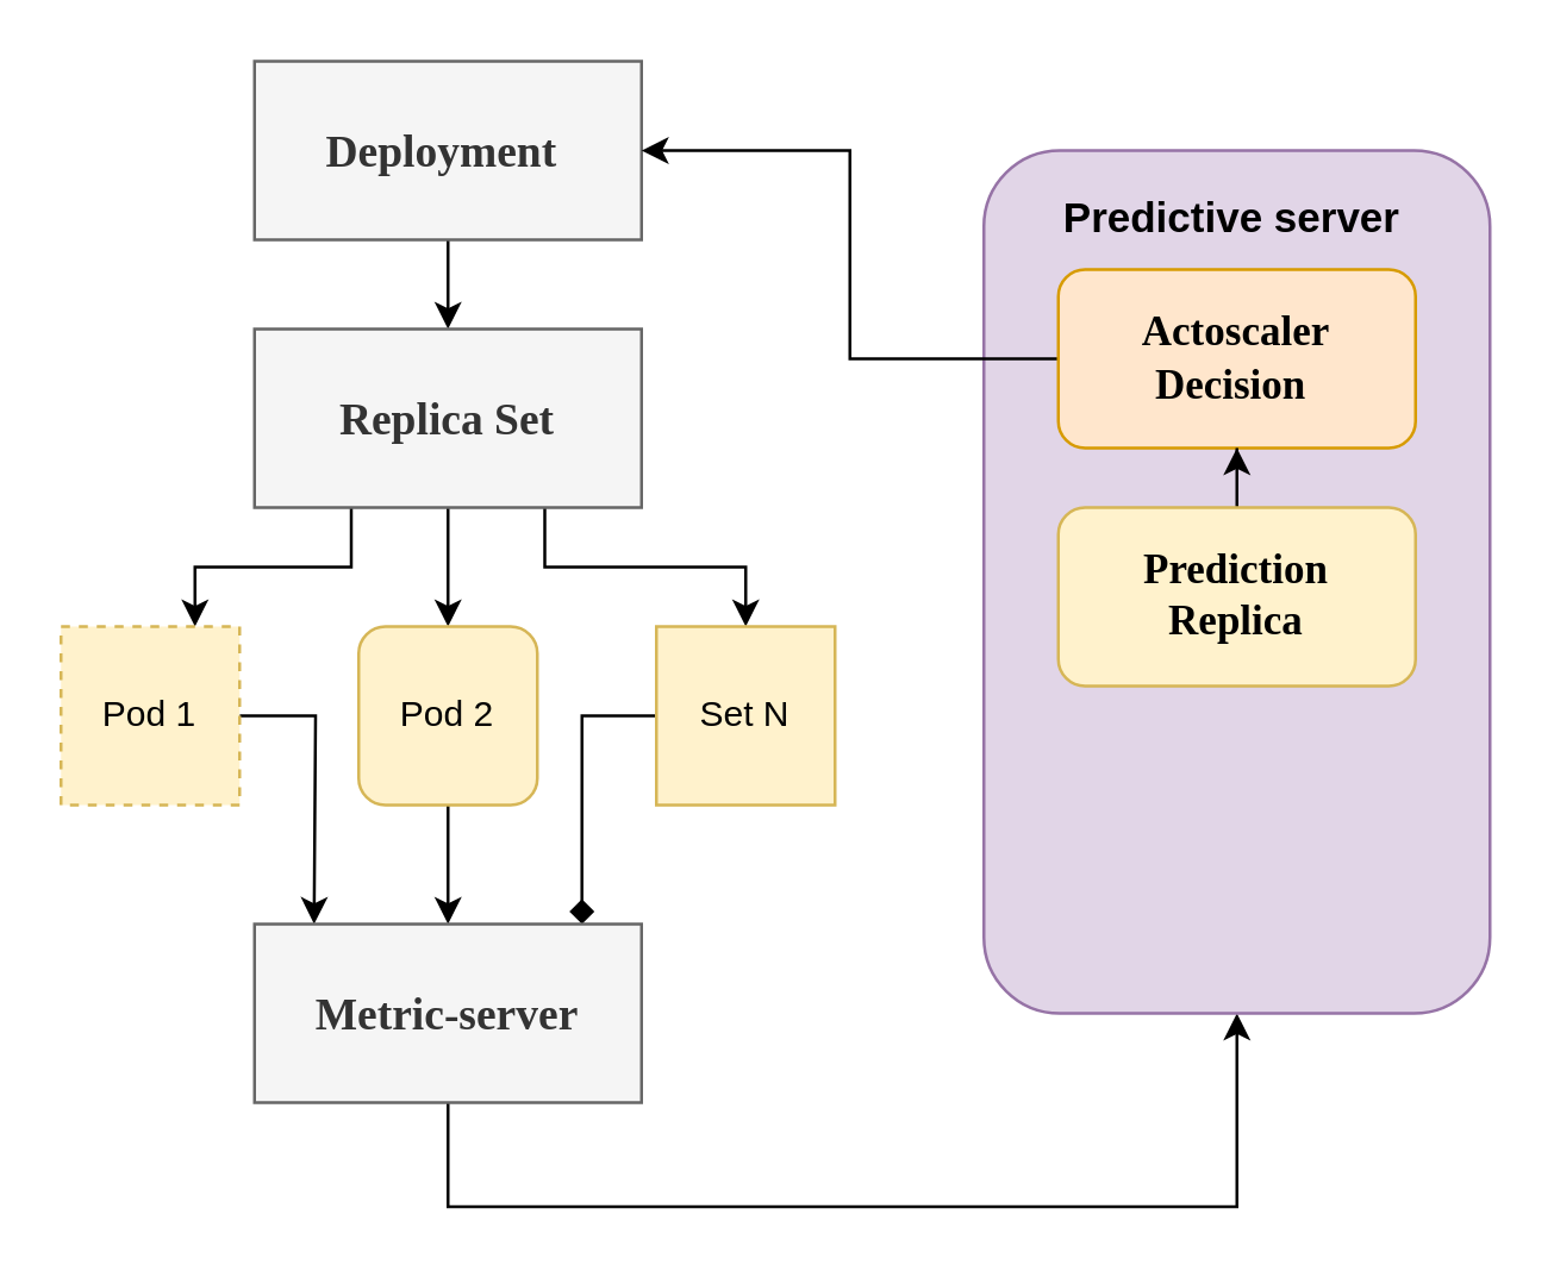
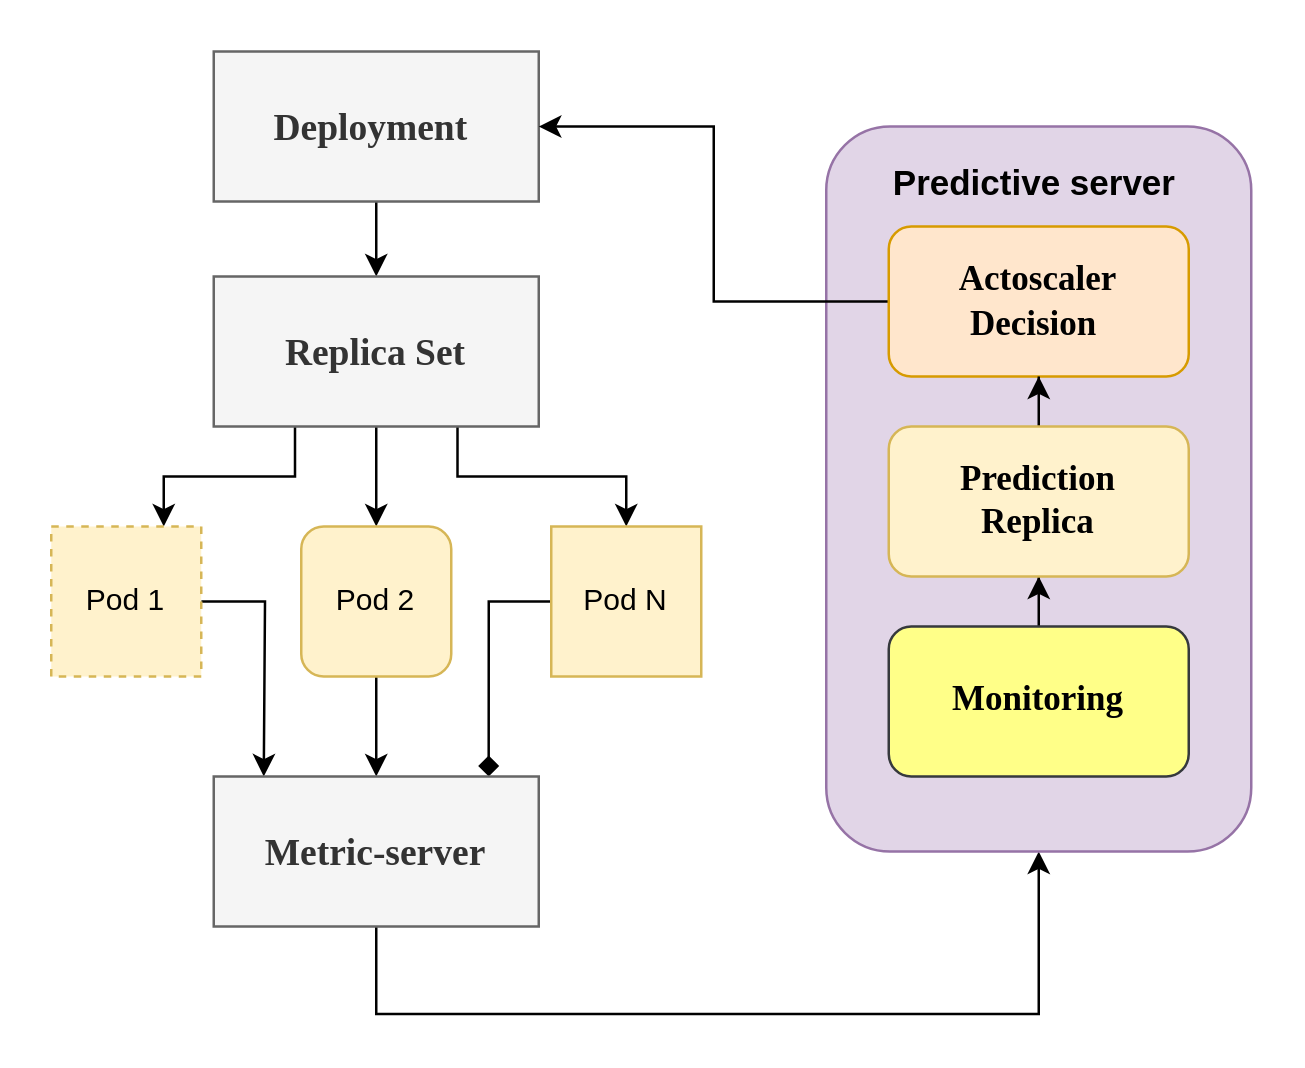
  <mxCell id="0" />
  <mxCell id="1" parent="0" />
  <mxCell id="2" style="edgeStyle=orthogonalEdgeStyle;rounded=0;orthogonalLoop=1;jettySize=auto;html=1;entryX=0.5;entryY=0;entryDx=0;entryDy=0;" edge="1" parent="1" source="3" target="7"><mxGeometry relative="1" as="geometry" /></mxCell>
  <mxCell id="3" value="&lt;div style=&quot;&quot;&gt;&lt;b style=&quot;background-color: initial;&quot;&gt;&lt;font style=&quot;font-size: 15px;&quot; face=&quot;Verdana&quot;&gt;Deployment&amp;nbsp;&lt;/font&gt;&lt;/b&gt;&lt;/div&gt;" style="rounded=0;whiteSpace=wrap;html=1;fillColor=#f5f5f5;fontColor=#333333;strokeColor=#666666;align=center;" vertex="1" parent="1"><mxGeometry x="85" y="20" width="130" height="60" as="geometry" /></mxCell>
  <mxCell id="4" style="edgeStyle=orthogonalEdgeStyle;rounded=0;orthogonalLoop=1;jettySize=auto;html=1;exitX=0.5;exitY=1;exitDx=0;exitDy=0;entryX=0.5;entryY=0;entryDx=0;entryDy=0;" edge="1" parent="1" source="7" target="11"><mxGeometry relative="1" as="geometry" /></mxCell>
  <mxCell id="5" style="edgeStyle=orthogonalEdgeStyle;rounded=0;orthogonalLoop=1;jettySize=auto;html=1;exitX=0.25;exitY=1;exitDx=0;exitDy=0;entryX=0.75;entryY=0;entryDx=0;entryDy=0;" edge="1" parent="1" source="7" target="9"><mxGeometry relative="1" as="geometry" /></mxCell>
  <mxCell id="6" style="edgeStyle=orthogonalEdgeStyle;rounded=0;orthogonalLoop=1;jettySize=auto;html=1;exitX=0.75;exitY=1;exitDx=0;exitDy=0;entryX=0.5;entryY=0;entryDx=0;entryDy=0;" edge="1" parent="1" source="7" target="13"><mxGeometry relative="1" as="geometry" /></mxCell>
  <mxCell id="7" value="&lt;font face=&quot;Verdana&quot;&gt;&lt;span style=&quot;font-size: 15px;&quot;&gt;&lt;b&gt;Replica Set&lt;/b&gt;&lt;/span&gt;&lt;/font&gt;" style="rounded=0;whiteSpace=wrap;html=1;fillColor=#f5f5f5;fontColor=#333333;strokeColor=#666666;align=center;" vertex="1" parent="1"><mxGeometry x="85" y="110" width="130" height="60" as="geometry" /></mxCell>
  <mxCell id="8" style="edgeStyle=orthogonalEdgeStyle;rounded=0;orthogonalLoop=1;jettySize=auto;html=1;exitX=1;exitY=0.5;exitDx=0;exitDy=0;" edge="1" parent="1" source="9"><mxGeometry relative="1" as="geometry"><mxPoint x="105" y="310" as="targetPoint" /><mxPoint x="105" y="250" as="sourcePoint" /></mxGeometry></mxCell>
  <mxCell id="9" value="Pod 1" style="whiteSpace=wrap;html=1;aspect=fixed;fillColor=#fff2cc;strokeColor=#d6b656;dashed=1;" vertex="1" parent="1"><mxGeometry x="20" y="210" width="60" height="60" as="geometry" /></mxCell>
  <mxCell id="10" style="edgeStyle=orthogonalEdgeStyle;rounded=0;orthogonalLoop=1;jettySize=auto;html=1;entryX=0.5;entryY=0;entryDx=0;entryDy=0;" edge="1" parent="1" source="11" target="15"><mxGeometry relative="1" as="geometry" /></mxCell>
  <mxCell id="11" value="Pod 2" style="whiteSpace=wrap;html=1;aspect=fixed;fillColor=#fff2cc;strokeColor=#d6b656;rounded=1;" vertex="1" parent="1"><mxGeometry x="120" y="210" width="60" height="60" as="geometry" /></mxCell>
  <mxCell id="12" style="edgeStyle=orthogonalEdgeStyle;rounded=0;orthogonalLoop=1;jettySize=auto;html=1;entryX=0.846;entryY=0;entryDx=0;entryDy=0;entryPerimeter=0;endArrow=diamond;" edge="1" parent="1" source="13" target="15"><mxGeometry relative="1" as="geometry"><mxPoint x="250" y="300" as="targetPoint" /></mxGeometry></mxCell>
- <mxCell id="13" value="Set N" style="whiteSpace=wrap;html=1;aspect=fixed;fillColor=#fff2cc;strokeColor=#d6b656;" vertex="1" parent="1"><mxGeometry x="220" y="210" width="60" height="60" as="geometry" /></mxCell>
+ <mxCell id="13" value="Pod N" style="whiteSpace=wrap;html=1;aspect=fixed;fillColor=#fff2cc;strokeColor=#d6b656;" vertex="1" parent="1"><mxGeometry x="220" y="210" width="60" height="60" as="geometry" /></mxCell>
  <mxCell id="14" style="edgeStyle=orthogonalEdgeStyle;rounded=0;orthogonalLoop=1;jettySize=auto;html=1;entryX=1;entryY=0.5;entryDx=0;entryDy=0;" edge="1" parent="1" source="15" target="16"><mxGeometry relative="1" as="geometry"><mxPoint x="165" y="440" as="targetPoint" /><Array as="points"><mxPoint x="150" y="405" /><mxPoint x="415" y="405" /></Array></mxGeometry></mxCell>
  <mxCell id="15" value="&lt;font face=&quot;Verdana&quot;&gt;&lt;span style=&quot;font-size: 15px;&quot;&gt;&lt;b&gt;Metric-server&lt;/b&gt;&lt;/span&gt;&lt;/font&gt;" style="rounded=0;whiteSpace=wrap;html=1;fillColor=#f5f5f5;fontColor=#333333;strokeColor=#666666;align=center;" vertex="1" parent="1"><mxGeometry x="85" y="310" width="130" height="60" as="geometry" /></mxCell>
  <mxCell id="16" value="" style="rounded=1;whiteSpace=wrap;html=1;direction=south;fillColor=#e1d5e7;strokeColor=#9673a6;" vertex="1" parent="1"><mxGeometry x="330" y="50" width="170" height="290" as="geometry" /></mxCell>
+ <mxCell id="17" style="edgeStyle=orthogonalEdgeStyle;rounded=0;orthogonalLoop=1;jettySize=auto;html=1;entryX=0.5;entryY=1;entryDx=0;entryDy=0;" edge="1" parent="1" source="18" target="23"><mxGeometry relative="1" as="geometry" /></mxCell>
+ <mxCell id="18" value="&lt;font face=&quot;Verdana&quot; style=&quot;font-size: 14px;&quot;&gt;&lt;b&gt;Monitoring&lt;/b&gt;&lt;/font&gt;" style="rounded=1;whiteSpace=wrap;html=1;fillColor=#ffff88;strokeColor=#36393d;" vertex="1" parent="1"><mxGeometry x="355" y="250" width="120" height="60" as="geometry" /></mxCell>
  <mxCell id="19" style="edgeStyle=orthogonalEdgeStyle;rounded=0;orthogonalLoop=1;jettySize=auto;html=1;exitX=0;exitY=0.5;exitDx=0;exitDy=0;entryX=1;entryY=0.5;entryDx=0;entryDy=0;" edge="1" parent="1" source="20" target="3"><mxGeometry relative="1" as="geometry" /></mxCell>
  <mxCell id="20" value="&lt;b style=&quot;font-size: 14px;&quot;&gt;&lt;font face=&quot;Verdana&quot;&gt;Actoscaler &lt;br&gt;Decision&amp;nbsp;&lt;/font&gt;&lt;/b&gt;" style="rounded=1;whiteSpace=wrap;html=1;fillColor=#ffe6cc;strokeColor=#d79b00;" vertex="1" parent="1"><mxGeometry x="355" y="90" width="120" height="60" as="geometry" /></mxCell>
  <mxCell id="21" value="&lt;font style=&quot;font-size: 14px;&quot;&gt;Predictive server&amp;nbsp;&lt;/font&gt;" style="text;strokeColor=none;fillColor=none;html=1;fontSize=24;fontStyle=1;verticalAlign=middle;align=center;" vertex="1" parent="1"><mxGeometry x="365" y="50" width="100" height="40" as="geometry" /></mxCell>
  <mxCell id="22" style="edgeStyle=orthogonalEdgeStyle;rounded=0;orthogonalLoop=1;jettySize=auto;html=1;entryX=0.5;entryY=1;entryDx=0;entryDy=0;" edge="1" parent="1" source="23" target="20"><mxGeometry relative="1" as="geometry" /></mxCell>
  <mxCell id="23" value="&lt;b style=&quot;border-color: var(--border-color); color: rgb(0, 0, 0); font-family: Verdana; font-size: 14px; font-style: normal; font-variant-ligatures: normal; font-variant-caps: normal; letter-spacing: normal; orphans: 2; text-align: center; text-indent: 0px; text-transform: none; widows: 2; word-spacing: 0px; -webkit-text-stroke-width: 0px; text-decoration-thickness: initial; text-decoration-style: initial; text-decoration-color: initial;&quot;&gt;Prediction&lt;br style=&quot;border-color: var(--border-color);&quot;&gt;Replica&lt;/b&gt;" style="rounded=1;whiteSpace=wrap;html=1;fillColor=#fff2cc;strokeColor=#d6b656;" vertex="1" parent="1"><mxGeometry x="355" y="170" width="120" height="60" as="geometry" /></mxCell>
